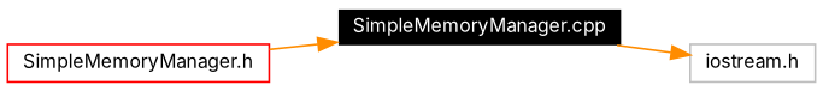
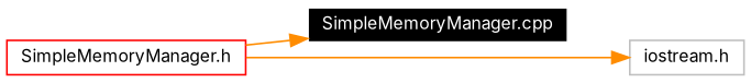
  digraph {
    fontname=Inter
    rankdir=LR
    node [fillcolor=white fontname=Inter fontsize=10 shape=record style=filled]
    edge [color=darkorange fontname=Inter fontsize=10 labelfontname=Helvetica labelfontsize=10 style=solid]
    n1 [color=white fillcolor=black fontcolor=white height=0.2 label="SimpleMemoryManager.cpp" width=0.4]
    n2 [color=grey75 height=0.2 label="iostream.h" width=0.4]
    n3 [color=red height=0.2 label="SimpleMemoryManager.h" width=0.4]
-   n1 -> n2
+   n3 -> n2
    n3 -> n1
  }
